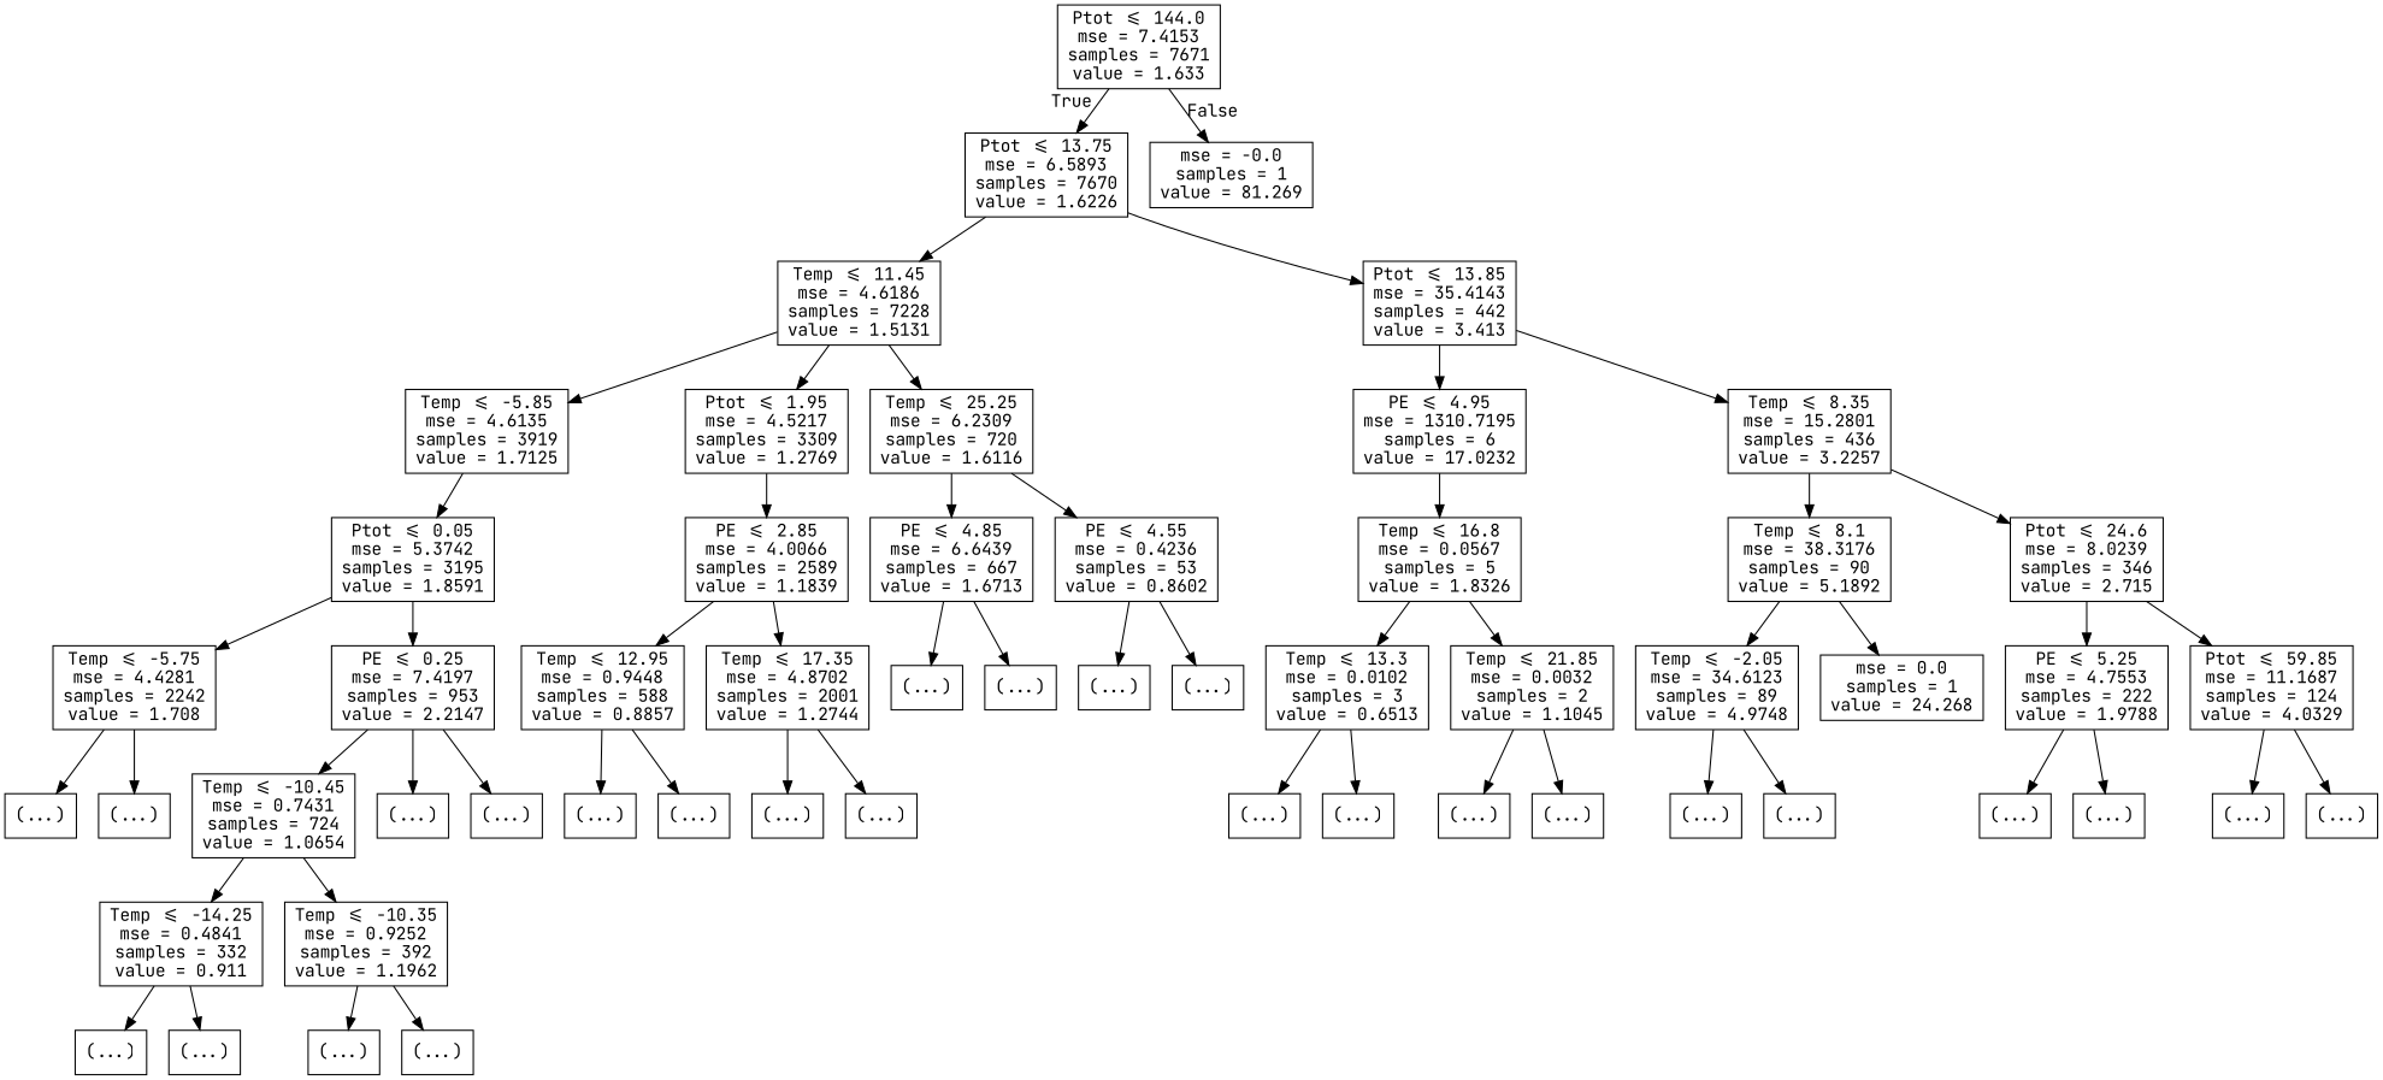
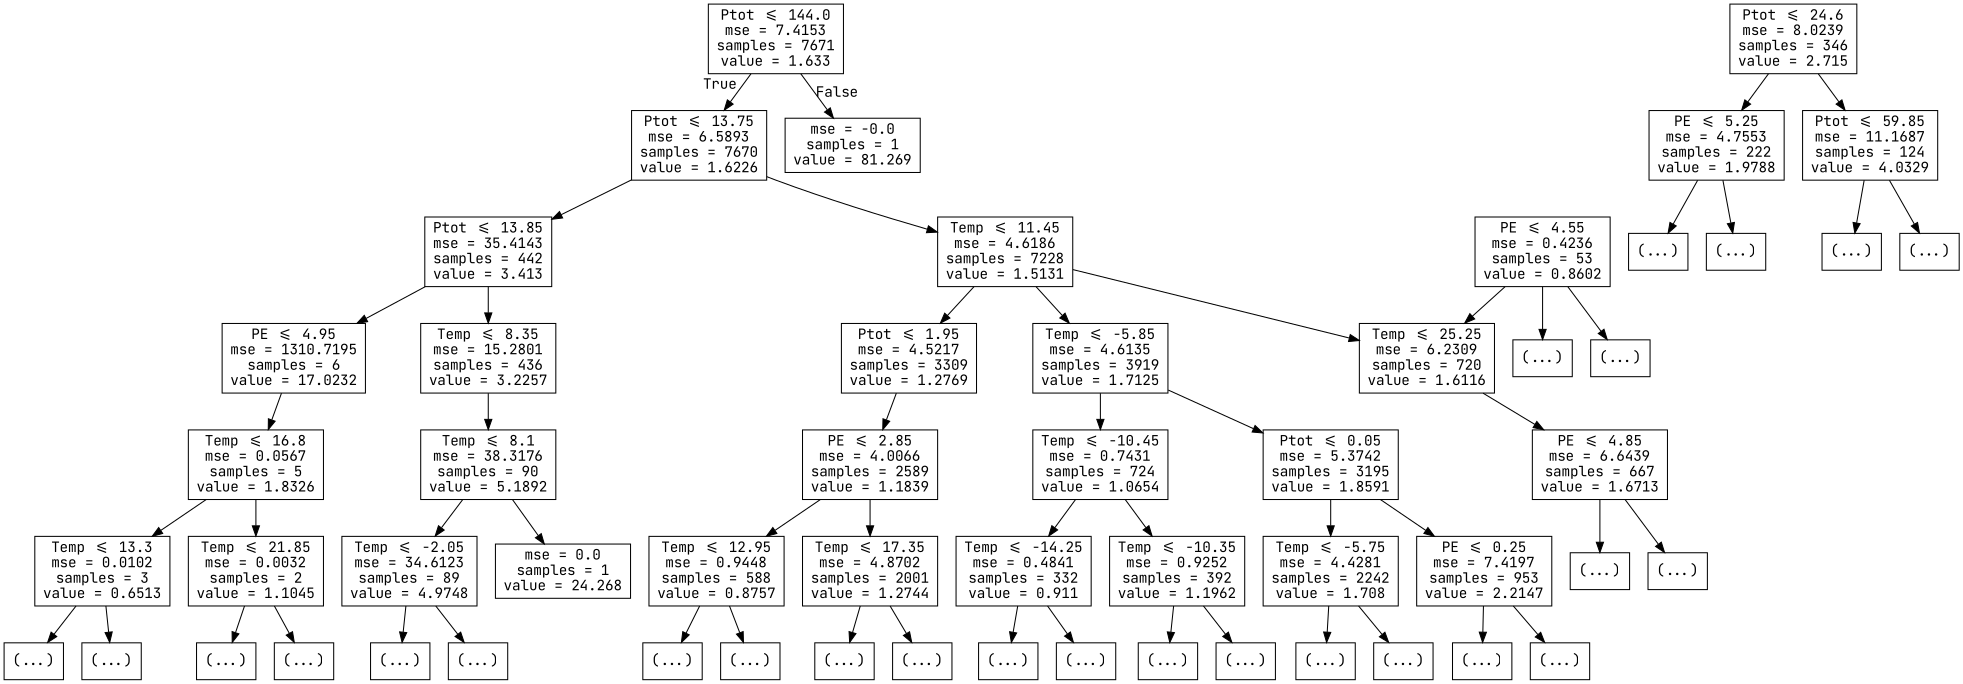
  digraph {
    fontname="JetBrains Mono"
    node [fontname="JetBrains Mono" shape=box]
    edge [fontname="JetBrains Mono"]
    n1 [label="Ptot <= 144.0\nmse = 7.4153\nsamples = 7671\nvalue = 1.633"]
    n2 [label="Ptot <= 13.75\nmse = 6.5893\nsamples = 7670\nvalue = 1.6226"]
    n3 [label="mse = -0.0\nsamples = 1\nvalue = 81.269"]
    n4 [label="Temp <= 11.45\nmse = 4.6186\nsamples = 7228\nvalue = 1.5131"]
    n5 [label="Ptot <= 13.85\nmse = 35.4143\nsamples = 442\nvalue = 3.413"]
    n6 [label="Temp <= -5.85\nmse = 4.6135\nsamples = 3919\nvalue = 1.7125"]
    n7 [label="Ptot <= 1.95\nmse = 4.5217\nsamples = 3309\nvalue = 1.2769"]
    n8 [label="Temp <= 25.25\nmse = 6.2309\nsamples = 720\nvalue = 1.6116"]
    n9 [label="PE <= 4.95\nmse = 1310.7195\nsamples = 6\nvalue = 17.0232"]
    n10 [label="Temp <= 8.35\nmse = 15.2801\nsamples = 436\nvalue = 3.2257"]
    n11 [label="Temp <= -10.45\nmse = 0.7431\nsamples = 724\nvalue = 1.0654"]
    n12 [label="Ptot <= 0.05\nmse = 5.3742\nsamples = 3195\nvalue = 1.8591"]
    n13 [label="PE <= 2.85\nmse = 4.0066\nsamples = 2589\nvalue = 1.1839"]
    n14 [label="Temp <= -14.25\nmse = 0.4841\nsamples = 332\nvalue = 0.911"]
    n15 [label="Temp <= -10.35\nmse = 0.9252\nsamples = 392\nvalue = 1.1962"]
    n16 [label="Temp <= -5.75\nmse = 4.4281\nsamples = 2242\nvalue = 1.708"]
    n17 [label="PE <= 0.25\nmse = 7.4197\nsamples = 953\nvalue = 2.2147"]
    n18 [label="(...)"]
    n19 [label="(...)"]
    n20 [label="(...)"]
    n21 [label="(...)"]
    n22 [label="(...)"]
    n23 [label="(...)"]
    n24 [label="(...)"]
    n25 [label="(...)"]
-   n26 [label="Temp <= 12.95\nmse = 0.9448\nsamples = 588\nvalue = 0.8857"]
+   n26 [label="Temp <= 12.95\nmse = 0.9448\nsamples = 588\nvalue = 0.8757"]
    n27 [label="Temp <= 17.35\nmse = 4.8702\nsamples = 2001\nvalue = 1.2744"]
    n28 [label="PE <= 4.85\nmse = 6.6439\nsamples = 667\nvalue = 1.6713"]
    n29 [label="PE <= 4.55\nmse = 0.4236\nsamples = 53\nvalue = 0.8602"]
    n30 [label="(...)"]
    n31 [label="(...)"]
    n32 [label="(...)"]
    n33 [label="(...)"]
    n34 [label="(...)"]
    n35 [label="(...)"]
    n36 [label="(...)"]
    n37 [label="(...)"]
    n38 [label="Temp <= 16.8\nmse = 0.0567\nsamples = 5\nvalue = 1.8326"]
    n39 [label="Temp <= 8.1\nmse = 38.3176\nsamples = 90\nvalue = 5.1892"]
    n40 [label="Ptot <= 24.6\nmse = 8.0239\nsamples = 346\nvalue = 2.715"]
    n41 [label="Temp <= 13.3\nmse = 0.0102\nsamples = 3\nvalue = 0.6513"]
    n42 [label="Temp <= 21.85\nmse = 0.0032\nsamples = 2\nvalue = 1.1045"]
    n43 [label="(...)"]
    n44 [label="(...)"]
    n45 [label="(...)"]
    n46 [label="(...)"]
    n47 [label="Temp <= -2.05\nmse = 34.6123\nsamples = 89\nvalue = 4.9748"]
    n48 [label="mse = 0.0\nsamples = 1\nvalue = 24.268"]
    n49 [label="PE <= 5.25\nmse = 4.7553\nsamples = 222\nvalue = 1.9788"]
    n50 [label="Ptot <= 59.85\nmse = 11.1687\nsamples = 124\nvalue = 4.0329"]
    n51 [label="(...)"]
    n52 [label="(...)"]
    n53 [label="(...)"]
    n54 [label="(...)"]
    n55 [label="(...)"]
    n56 [label="(...)"]
    n1 -> n2 [headlabel=True labelangle=45 labeldistance=2.5]
    n1 -> n3 [headlabel=False labelangle=-45 labeldistance=2.5]
    n2 -> n4
    n2 -> n5
    n4 -> n6
    n4 -> n7
    n4 -> n8
    n5 -> n9
    n5 -> n10
-   n17 -> n11
+   n6 -> n11
    n6 -> n12
    n7 -> n13
    n8 -> n28
-   n8 -> n29
+   n29 -> n8
    n9 -> n38
    n10 -> n39
-   n10 -> n40
    n11 -> n14
    n11 -> n15
    n12 -> n16
    n12 -> n17
    n13 -> n26
    n13 -> n27
    n14 -> n18
    n14 -> n19
    n15 -> n20
    n15 -> n21
    n16 -> n22
    n16 -> n23
    n17 -> n24
    n17 -> n25
    n26 -> n30
    n26 -> n31
    n27 -> n32
    n27 -> n33
    n28 -> n34
    n28 -> n35
    n29 -> n36
    n29 -> n37
    n38 -> n41
    n38 -> n42
    n39 -> n47
    n39 -> n48
    n40 -> n49
    n40 -> n50
    n41 -> n43
    n41 -> n44
    n42 -> n45
    n42 -> n46
    n47 -> n51
    n47 -> n52
    n49 -> n53
    n49 -> n54
    n50 -> n55
    n50 -> n56
  }
